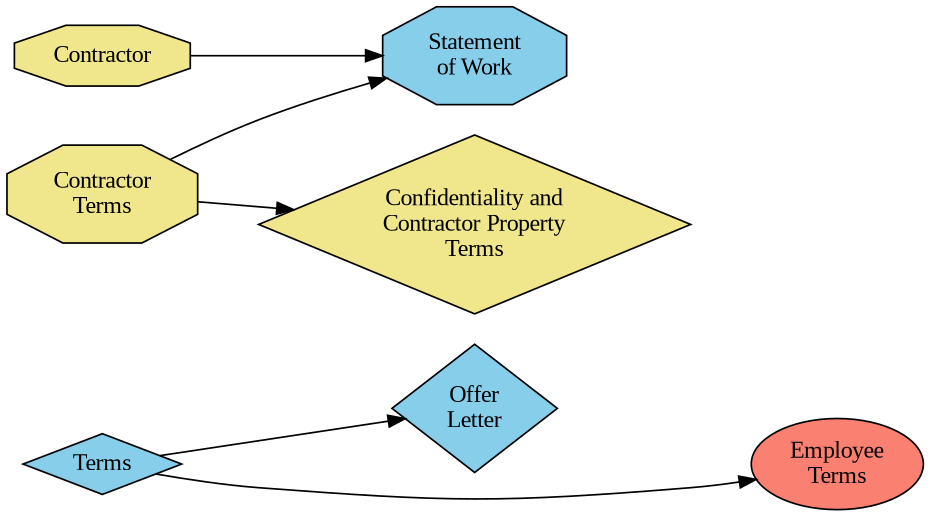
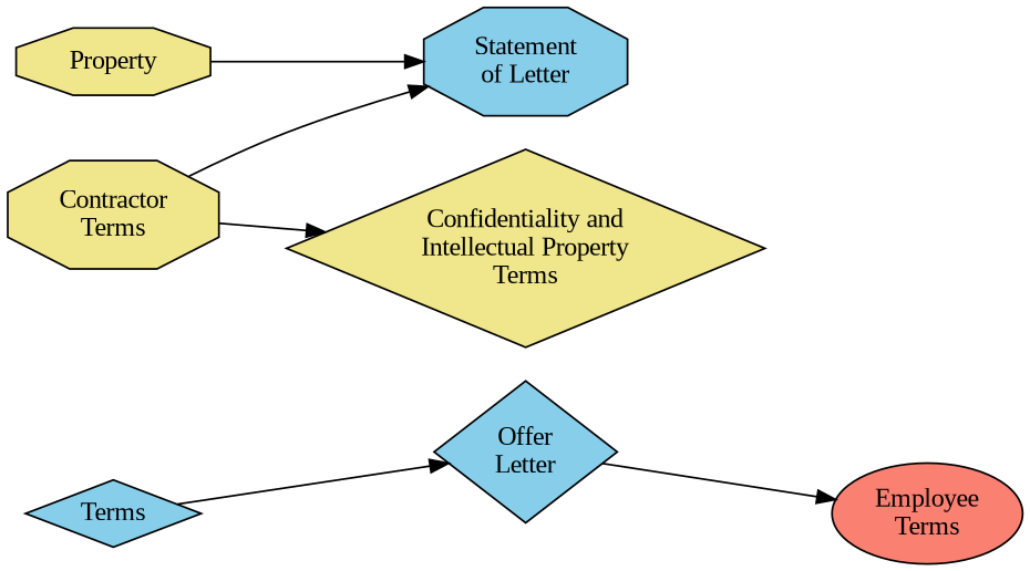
  digraph {
    fontname="Liberation Serif"
    rankdir=LR
    node [fillcolor=skyblue fontname="Liberation Serif" shape=diamond style=filled]
    edge [fontname="Liberation Serif"]
    n1 [label="Offer\nLetter"]
    n2 [fillcolor=salmon label="Employee\nTerms" shape=ellipse]
    n3 [label=Terms]
-   n4 [label="Statement\nof Work" shape=octagon]
-   Contractor [fillcolor=khaki shape=octagon]
+   n4 [label="Statement\nof Letter" shape=octagon]
+   Contractor [fillcolor=khaki shape=octagon label=Property]
    n6 [fillcolor=khaki label="Contractor\nTerms" shape=octagon]
-   n7 [fillcolor=khaki label="Confidentiality and\nContractor Property\nTerms"]
-   n3 -> n2
+   n7 [fillcolor=khaki label="Confidentiality and\nIntellectual Property\nTerms"]
+   n1 -> n2
    n3 -> n1
    Contractor -> n4
    n6 -> n4
    n6 -> n7
  }
